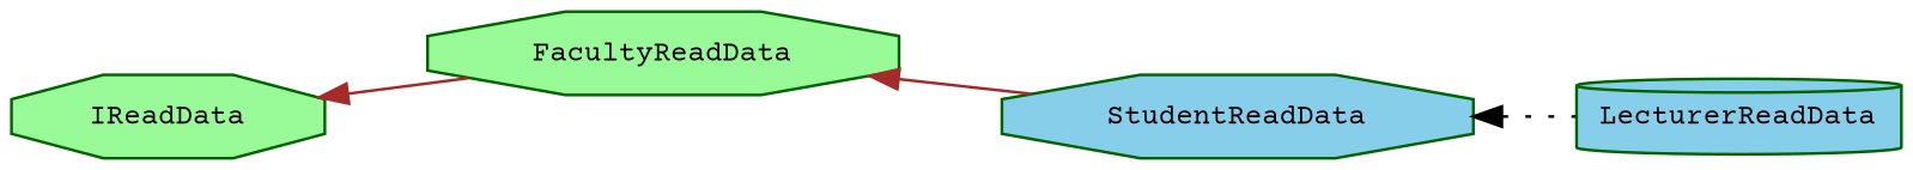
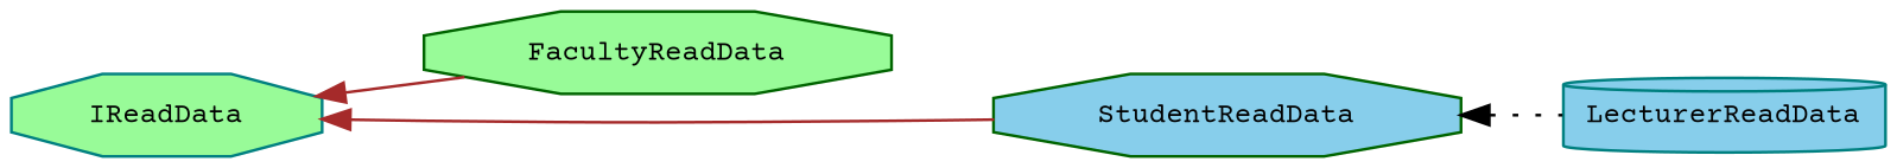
  digraph {
    fontname="Courier Prime"
    rankdir=LR
    node [color=teal fillcolor=palegreen fontname="Courier Prime" fontsize=10 shape=octagon style=filled]
    edge [color=brown dir=back fontname="Courier Prime" fontsize=10 labelfontname=Helvetica labelfontsize=10 style=solid]
-   n1 [color=darkgreen height=0.2 label=IReadData width=0.4]
+   n1 [height=0.2 label=IReadData width=0.4]
    n2 [color=darkgreen height=0.2 label=FacultyReadData width=0.4]
    n3 [color=darkgreen fillcolor=skyblue height=0.2 label=StudentReadData width=0.4]
-   n4 [color=darkgreen fillcolor=skyblue height=0.2 label=LecturerReadData shape=cylinder width=0.4]
+   n4 [fillcolor=skyblue height=0.2 label=LecturerReadData shape=cylinder width=0.4]
    n1 -> n2
-   n2 -> n3
+   n1 -> n3
    n3 -> n4 [color=black style=dotted]
  }
